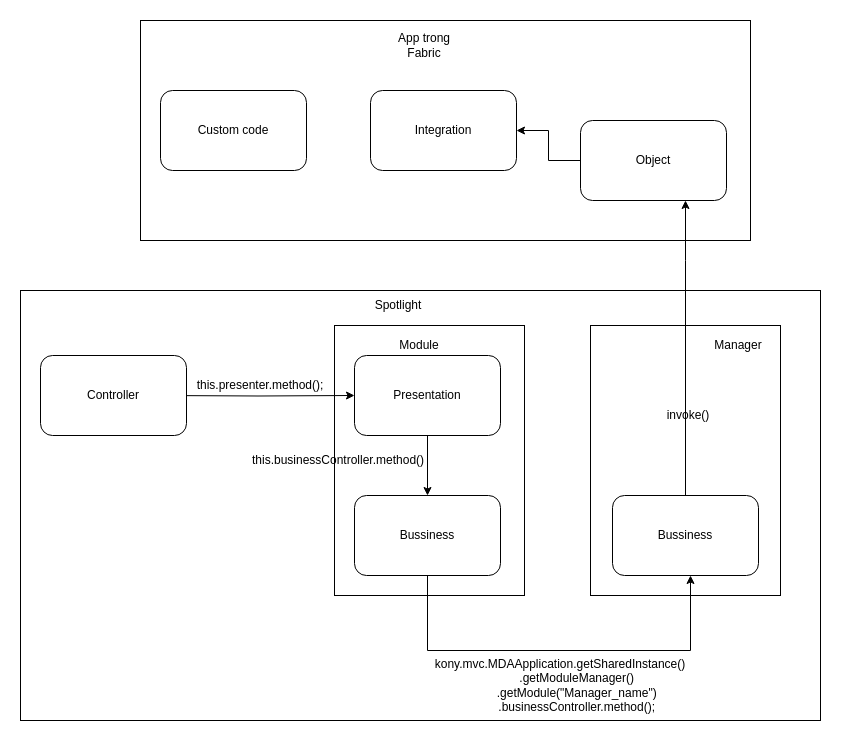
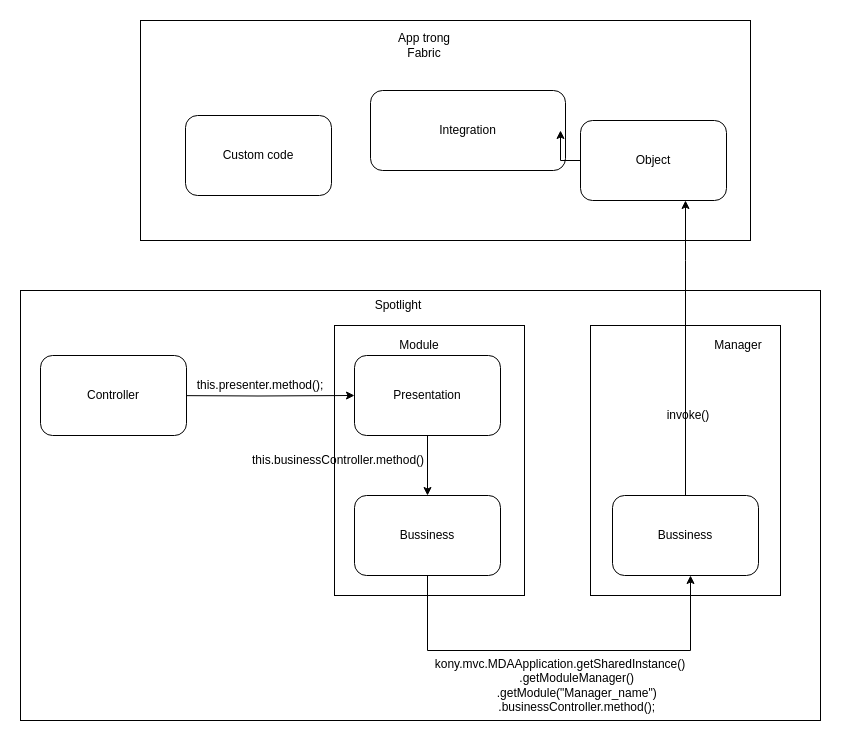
  <mxCell id="0" />
  <mxCell id="1" parent="0" />
  <mxCell id="2" value="" style="rounded=0;whiteSpace=wrap;html=1;" vertex="1" parent="1"><mxGeometry x="20" y="290" width="800" height="430" as="geometry" /></mxCell>
  <mxCell id="3" value="" style="rounded=0;whiteSpace=wrap;html=1;" vertex="1" parent="1"><mxGeometry x="590" y="325" width="190" height="270" as="geometry" /></mxCell>
  <mxCell id="4" value="" style="rounded=0;whiteSpace=wrap;html=1;" vertex="1" parent="1"><mxGeometry x="334" y="325" width="190" height="270" as="geometry" /></mxCell>
  <mxCell id="5" value="" style="rounded=0;whiteSpace=wrap;html=1;" vertex="1" parent="1"><mxGeometry x="140" y="20" width="610" height="220" as="geometry" /></mxCell>
- <mxCell id="6" value="Custom code" style="rounded=1;whiteSpace=wrap;html=1;" parent="1" vertex="1"><mxGeometry x="160" y="90" width="146" height="80" as="geometry" /></mxCell>
- <mxCell id="7" value="Integration" style="rounded=1;whiteSpace=wrap;html=1;" vertex="1" parent="1"><mxGeometry x="370" y="90" width="146" height="80" as="geometry" /></mxCell>
+ <mxCell id="6" value="Custom code" style="rounded=1;whiteSpace=wrap;html=1;" parent="1" vertex="1"><mxGeometry x="185" y="115" width="146" height="80" as="geometry" /></mxCell>
+ <mxCell id="7" value="Integration" style="rounded=1;whiteSpace=wrap;html=1;" vertex="1" parent="1"><mxGeometry x="370" y="90" width="195" height="80" as="geometry" /></mxCell>
  <mxCell id="8" style="edgeStyle=orthogonalEdgeStyle;rounded=0;orthogonalLoop=1;jettySize=auto;html=1;" edge="1" parent="1" source="9" target="7"><mxGeometry relative="1" as="geometry" /></mxCell>
  <mxCell id="9" value="Object" style="rounded=1;whiteSpace=wrap;html=1;" vertex="1" parent="1"><mxGeometry x="580" y="120" width="146" height="80" as="geometry" /></mxCell>
  <mxCell id="10" value="App trong Fabric" style="text;html=1;align=center;verticalAlign=middle;whiteSpace=wrap;rounded=0;" vertex="1" parent="1"><mxGeometry x="394" y="30" width="60" height="30" as="geometry" /></mxCell>
  <mxCell id="11" style="edgeStyle=orthogonalEdgeStyle;rounded=0;orthogonalLoop=1;jettySize=auto;html=1;" edge="1" parent="1" target="14"><mxGeometry relative="1" as="geometry"><mxPoint x="160" y="395" as="sourcePoint" /></mxGeometry></mxCell>
  <mxCell id="12" value="Controller" style="rounded=1;whiteSpace=wrap;html=1;" vertex="1" parent="1"><mxGeometry x="40" y="355" width="146" height="80" as="geometry" /></mxCell>
  <mxCell id="13" style="edgeStyle=orthogonalEdgeStyle;rounded=0;orthogonalLoop=1;jettySize=auto;html=1;entryX=0.5;entryY=0;entryDx=0;entryDy=0;" edge="1" parent="1" source="14" target="16"><mxGeometry relative="1" as="geometry" /></mxCell>
  <mxCell id="14" value="Presentation" style="rounded=1;whiteSpace=wrap;html=1;" vertex="1" parent="1"><mxGeometry x="354" y="355" width="146" height="80" as="geometry" /></mxCell>
  <mxCell id="15" style="edgeStyle=orthogonalEdgeStyle;rounded=0;orthogonalLoop=1;jettySize=auto;html=1;exitX=0.5;exitY=1;exitDx=0;exitDy=0;" edge="1" parent="1" source="16" target="18"><mxGeometry relative="1" as="geometry"><Array as="points"><mxPoint x="427" y="650" /><mxPoint x="690" y="650" /></Array></mxGeometry></mxCell>
  <mxCell id="16" value="Bussiness" style="rounded=1;whiteSpace=wrap;html=1;" vertex="1" parent="1"><mxGeometry x="354" y="495" width="146" height="80" as="geometry" /></mxCell>
  <mxCell id="17" style="edgeStyle=orthogonalEdgeStyle;rounded=0;orthogonalLoop=1;jettySize=auto;html=1;" edge="1" parent="1" source="18" target="9"><mxGeometry relative="1" as="geometry"><Array as="points"><mxPoint x="685" y="260" /><mxPoint x="685" y="260" /></Array></mxGeometry></mxCell>
  <mxCell id="18" value="Bussiness" style="rounded=1;whiteSpace=wrap;html=1;" vertex="1" parent="1"><mxGeometry x="612" y="495" width="146" height="80" as="geometry" /></mxCell>
  <mxCell id="19" value="Module" style="text;html=1;align=center;verticalAlign=middle;whiteSpace=wrap;rounded=0;" vertex="1" parent="1"><mxGeometry x="389" y="330" width="60" height="30" as="geometry" /></mxCell>
  <mxCell id="20" value="Manager" style="text;html=1;align=center;verticalAlign=middle;whiteSpace=wrap;rounded=0;" vertex="1" parent="1"><mxGeometry x="708" y="330" width="60" height="30" as="geometry" /></mxCell>
  <mxCell id="21" value="this.presenter.method();" style="text;html=1;align=center;verticalAlign=middle;whiteSpace=wrap;rounded=0;" vertex="1" parent="1"><mxGeometry x="230" y="370" width="60" height="30" as="geometry" /></mxCell>
  <mxCell id="22" value="invoke()" style="text;html=1;align=center;verticalAlign=middle;whiteSpace=wrap;rounded=0;" vertex="1" parent="1"><mxGeometry x="658" y="400" width="60" height="30" as="geometry" /></mxCell>
  <mxCell id="23" value="Spotlight" style="text;html=1;align=center;verticalAlign=middle;whiteSpace=wrap;rounded=0;" vertex="1" parent="1"><mxGeometry x="368" y="290" width="60" height="30" as="geometry" /></mxCell>
  <mxCell id="24" value="this.businessController.method()" style="text;html=1;align=center;verticalAlign=middle;whiteSpace=wrap;rounded=0;" vertex="1" parent="1"><mxGeometry x="308" y="445" width="60" height="30" as="geometry" /></mxCell>
  <mxCell id="25" value="&lt;div&gt;kony.mvc.MDAApplication.getSharedInstance()&lt;/div&gt;&lt;div&gt;&amp;nbsp; &amp;nbsp; &amp;nbsp; &amp;nbsp; &amp;nbsp; .getModuleManager()&lt;/div&gt;&lt;div&gt;&amp;nbsp; &amp;nbsp; &amp;nbsp; &amp;nbsp; &amp;nbsp; .getModule(&quot;Manager_name&quot;)&lt;/div&gt;&lt;div&gt;&amp;nbsp; &amp;nbsp; &amp;nbsp; &amp;nbsp; &amp;nbsp; .businessController.method();&lt;/div&gt;" style="text;html=1;align=center;verticalAlign=middle;whiteSpace=wrap;rounded=0;" vertex="1" parent="1"><mxGeometry x="530" y="670" width="60" height="30" as="geometry" /></mxCell>
